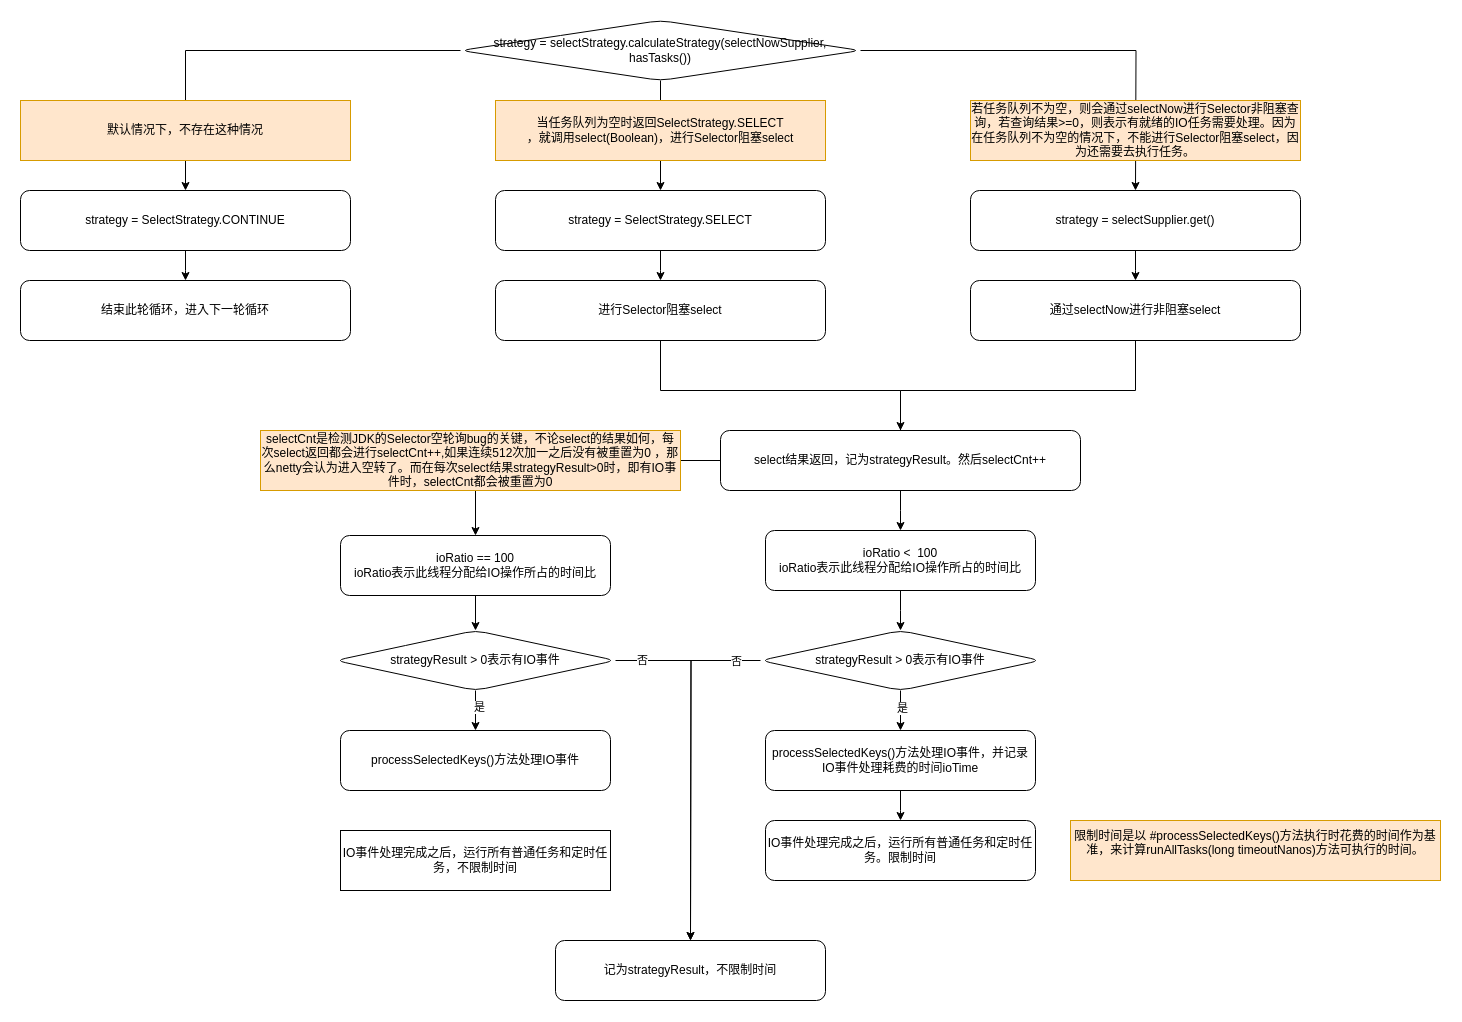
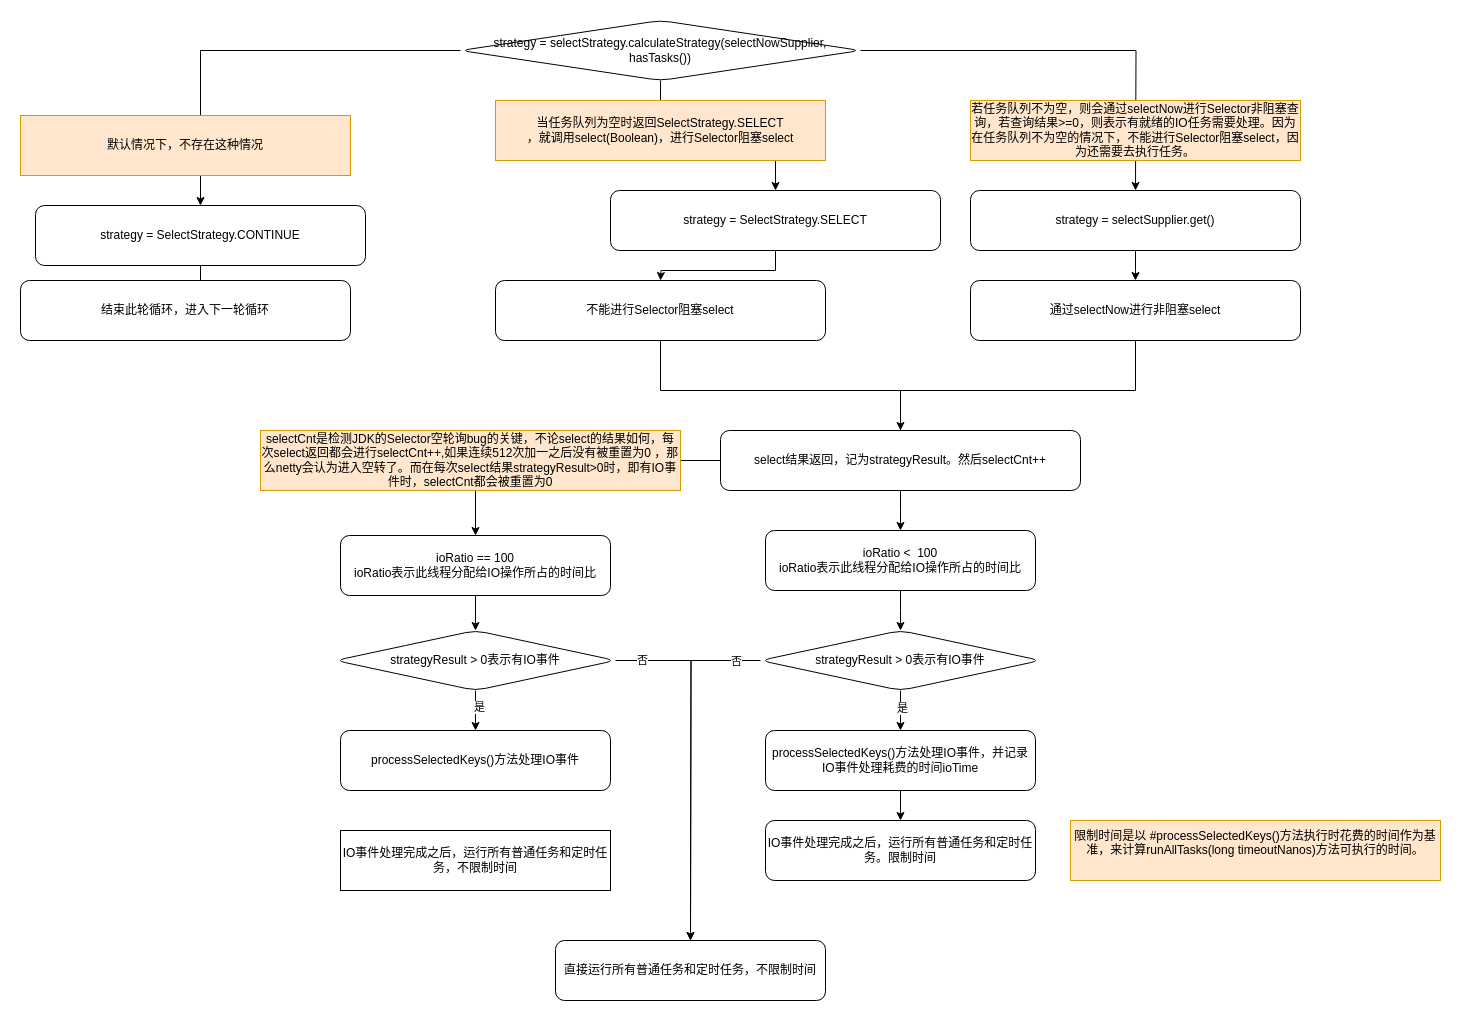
  <mxCell id="0" />
  <mxCell id="1" parent="0" />
  <mxCell id="2" value="" style="edgeStyle=orthogonalEdgeStyle;rounded=0;orthogonalLoop=1;jettySize=auto;html=1;" edge="1" parent="1" source="5" target="7"><mxGeometry relative="1" as="geometry" /></mxCell>
  <mxCell id="3" value="" style="edgeStyle=orthogonalEdgeStyle;rounded=0;orthogonalLoop=1;jettySize=auto;html=1;entryX=0.5;entryY=0;entryDx=0;entryDy=0;" edge="1" parent="1" source="5" target="11"><mxGeometry relative="1" as="geometry"><mxPoint x="660" y="100" as="targetPoint" /></mxGeometry></mxCell>
  <mxCell id="4" value="" style="edgeStyle=orthogonalEdgeStyle;rounded=0;orthogonalLoop=1;jettySize=auto;html=1;" edge="1" parent="1" source="5"><mxGeometry relative="1" as="geometry"><mxPoint x="1135" y="190" as="targetPoint" /></mxGeometry></mxCell>
  <mxCell id="5" value="strategy = selectStrategy.calculateStrategy(selectNowSupplier, hasTasks())" style="rhombus;whiteSpace=wrap;html=1;rounded=1;" vertex="1" parent="1"><mxGeometry x="460" y="20" width="400" height="60" as="geometry" /></mxCell>
  <mxCell id="6" value="" style="edgeStyle=orthogonalEdgeStyle;rounded=0;orthogonalLoop=1;jettySize=auto;html=1;" edge="1" parent="1" source="7"><mxGeometry relative="1" as="geometry"><mxPoint x="185" y="280" as="targetPoint" /></mxGeometry></mxCell>
- <mxCell id="7" value="strategy =&amp;nbsp;SelectStrategy.CONTINUE" style="whiteSpace=wrap;html=1;rounded=1;" vertex="1" parent="1"><mxGeometry x="20" y="190" width="330" height="60" as="geometry" /></mxCell>
- <mxCell id="8" value="默认情况下，不存在这种情况" style="rounded=0;whiteSpace=wrap;html=1;fillColor=#ffe6cc;strokeColor=#d79b00;" vertex="1" parent="1"><mxGeometry x="20" y="100" width="330" height="60" as="geometry" /></mxCell>
+ <mxCell id="7" value="strategy =&amp;nbsp;SelectStrategy.CONTINUE" style="whiteSpace=wrap;html=1;rounded=1;" vertex="1" parent="1"><mxGeometry x="35" y="205" width="330" height="60" as="geometry" /></mxCell>
+ <mxCell id="8" value="默认情况下，不存在这种情况" style="rounded=0;whiteSpace=wrap;html=1;fillColor=#ffe6cc;strokeColor=#d79b00;" vertex="1" parent="1"><mxGeometry x="20" y="115" width="330" height="60" as="geometry" /></mxCell>
  <mxCell id="9" value="结束此轮循环，进入下一轮循环" style="whiteSpace=wrap;html=1;rounded=1;" vertex="1" parent="1"><mxGeometry x="20" y="280" width="330" height="60" as="geometry" /></mxCell>
  <mxCell id="10" value="" style="edgeStyle=orthogonalEdgeStyle;rounded=0;orthogonalLoop=1;jettySize=auto;html=1;" edge="1" parent="1" source="11"><mxGeometry relative="1" as="geometry"><mxPoint x="660" y="280" as="targetPoint" /></mxGeometry></mxCell>
- <mxCell id="11" value="strategy =&amp;nbsp;SelectStrategy.SELECT" style="whiteSpace=wrap;html=1;rounded=1;" vertex="1" parent="1"><mxGeometry x="495" y="190" width="330" height="60" as="geometry" /></mxCell>
+ <mxCell id="11" value="strategy =&amp;nbsp;SelectStrategy.SELECT" style="whiteSpace=wrap;html=1;rounded=1;" vertex="1" parent="1"><mxGeometry x="610" y="190" width="330" height="60" as="geometry" /></mxCell>
  <mxCell id="12" value="当任务队列为空时返回SelectStrategy.SELECT&lt;br&gt;，就调用select(Boolean)，进行Selector阻塞select" style="rounded=0;whiteSpace=wrap;html=1;fillColor=#ffe6cc;strokeColor=#d79b00;" vertex="1" parent="1"><mxGeometry x="495" y="100" width="330" height="60" as="geometry" /></mxCell>
  <mxCell id="13" value="" style="edgeStyle=orthogonalEdgeStyle;rounded=0;orthogonalLoop=1;jettySize=auto;html=1;" edge="1" parent="1" source="14" target="20"><mxGeometry relative="1" as="geometry"><Array as="points"><mxPoint x="660" y="390" /><mxPoint x="900" y="390" /></Array></mxGeometry></mxCell>
- <mxCell id="14" value="进行Selector阻塞select" style="whiteSpace=wrap;html=1;rounded=1;" vertex="1" parent="1"><mxGeometry x="495" y="280" width="330" height="60" as="geometry" /></mxCell>
+ <mxCell id="14" value="不能进行Selector阻塞select" style="whiteSpace=wrap;html=1;rounded=1;" vertex="1" parent="1"><mxGeometry x="495" y="280" width="330" height="60" as="geometry" /></mxCell>
  <mxCell id="15" value="" style="edgeStyle=orthogonalEdgeStyle;rounded=0;orthogonalLoop=1;jettySize=auto;html=1;" edge="1" parent="1" source="16"><mxGeometry relative="1" as="geometry"><mxPoint x="1135" y="280" as="targetPoint" /></mxGeometry></mxCell>
  <mxCell id="16" value="strategy =&amp;nbsp;selectSupplier.get()" style="whiteSpace=wrap;html=1;rounded=1;" vertex="1" parent="1"><mxGeometry x="970" y="190" width="330" height="60" as="geometry" /></mxCell>
  <mxCell id="17" value="若任务队列不为空，则会通过selectNow进行Selector非阻塞查询，若查询结果&amp;gt;=0，则表示有就绪的IO任务需要处理。因为在任务队列不为空的情况下，不能进行Selector阻塞select，因为还需要去执行任务。" style="rounded=0;whiteSpace=wrap;html=1;fillColor=#ffe6cc;strokeColor=#d79b00;" vertex="1" parent="1"><mxGeometry x="970" y="100" width="330" height="60" as="geometry" /></mxCell>
  <mxCell id="18" value="" style="edgeStyle=orthogonalEdgeStyle;rounded=0;orthogonalLoop=1;jettySize=auto;html=1;endArrow=none;" edge="1" parent="1" source="19" target="23"><mxGeometry relative="1" as="geometry"><Array as="points"><mxPoint x="1135" y="390" /><mxPoint x="900" y="390" /></Array></mxGeometry></mxCell>
  <mxCell id="19" value="通过selectNow进行非阻塞select" style="whiteSpace=wrap;html=1;rounded=1;" vertex="1" parent="1"><mxGeometry x="970" y="280" width="330" height="60" as="geometry" /></mxCell>
  <mxCell id="20" value="" style="whiteSpace=wrap;html=1;rounded=1;" vertex="1" parent="1"><mxGeometry x="840" y="430" width="120" height="60" as="geometry" /></mxCell>
  <mxCell id="21" value="" style="edgeStyle=orthogonalEdgeStyle;rounded=0;orthogonalLoop=1;jettySize=auto;html=1;" edge="1" parent="1" source="23" target="26"><mxGeometry relative="1" as="geometry" /></mxCell>
  <mxCell id="22" value="" style="edgeStyle=orthogonalEdgeStyle;rounded=0;orthogonalLoop=1;jettySize=auto;html=1;" edge="1" parent="1" source="23"><mxGeometry relative="1" as="geometry"><mxPoint x="900" y="530" as="targetPoint" /></mxGeometry></mxCell>
  <mxCell id="23" value="select结果返回，记为strategyResult。然后selectCnt++" style="whiteSpace=wrap;html=1;rounded=1;" vertex="1" parent="1"><mxGeometry x="720" y="430" width="360" height="60" as="geometry" /></mxCell>
  <mxCell id="24" value="selectCnt是检测JDK的Selector空轮询bug的关键，不论select的结果如何，每次select返回都会进行selectCnt++,如果连续512次加一之后没有被重置为0 ，那么netty会认为进入空转了。而在每次select结果strategyResult&amp;gt;0时，即有IO事件时，selectCnt都会被重置为0" style="rounded=0;whiteSpace=wrap;html=1;fillColor=#ffe6cc;strokeColor=#d79b00;" vertex="1" parent="1"><mxGeometry x="260" y="430" width="420" height="60" as="geometry" /></mxCell>
  <mxCell id="25" value="" style="edgeStyle=orthogonalEdgeStyle;rounded=0;orthogonalLoop=1;jettySize=auto;html=1;" edge="1" parent="1" source="26" target="31"><mxGeometry relative="1" as="geometry" /></mxCell>
  <mxCell id="26" value="ioRatio == 100&lt;br&gt;ioRatio表示此线程分配给IO操作所占的时间比" style="whiteSpace=wrap;html=1;rounded=1;" vertex="1" parent="1"><mxGeometry x="340" y="535" width="270" height="60" as="geometry" /></mxCell>
  <mxCell id="27" value="" style="edgeStyle=orthogonalEdgeStyle;rounded=0;orthogonalLoop=1;jettySize=auto;html=1;" edge="1" parent="1" source="31"><mxGeometry relative="1" as="geometry"><mxPoint x="475" y="730" as="targetPoint" /></mxGeometry></mxCell>
  <mxCell id="28" value="是" style="edgeLabel;html=1;align=center;verticalAlign=middle;resizable=0;points=[];" vertex="1" connectable="0" parent="27"><mxGeometry x="-0.217" y="3" relative="1" as="geometry"><mxPoint as="offset" /></mxGeometry></mxCell>
  <mxCell id="29" value="" style="edgeStyle=orthogonalEdgeStyle;rounded=0;orthogonalLoop=1;jettySize=auto;html=1;" edge="1" parent="1" source="31"><mxGeometry relative="1" as="geometry"><mxPoint x="690" y="940" as="targetPoint" /></mxGeometry></mxCell>
  <mxCell id="30" value="否" style="edgeLabel;html=1;align=center;verticalAlign=middle;resizable=0;points=[];" vertex="1" connectable="0" parent="29"><mxGeometry x="-0.855" y="1" relative="1" as="geometry"><mxPoint as="offset" /></mxGeometry></mxCell>
  <mxCell id="31" value="&lt;span&gt;strategyResult &amp;gt; 0表示有IO事件&lt;/span&gt;" style="rhombus;whiteSpace=wrap;html=1;rounded=1;" vertex="1" parent="1"><mxGeometry x="335" y="630" width="280" height="60" as="geometry" /></mxCell>
  <mxCell id="32" value="processSelectedKeys()方法处理IO事件" style="whiteSpace=wrap;html=1;rounded=1;" vertex="1" parent="1"><mxGeometry x="340" y="730" width="270" height="60" as="geometry" /></mxCell>
  <mxCell id="33" value="IO事件处理完成之后，运行所有普通任务和定时任务，不限制时间" style="whiteSpace=wrap;html=1;rounded=0;" vertex="1" parent="1"><mxGeometry x="340" y="830" width="270" height="60" as="geometry" /></mxCell>
  <mxCell id="34" value="" style="edgeStyle=orthogonalEdgeStyle;rounded=0;orthogonalLoop=1;jettySize=auto;html=1;" edge="1" parent="1" source="35"><mxGeometry relative="1" as="geometry"><mxPoint x="900" y="630" as="targetPoint" /></mxGeometry></mxCell>
  <mxCell id="35" value="ioRatio &amp;lt;&amp;nbsp; 100&lt;br&gt;ioRatio表示此线程分配给IO操作所占的时间比" style="whiteSpace=wrap;html=1;rounded=1;" vertex="1" parent="1"><mxGeometry x="765" y="530" width="270" height="60" as="geometry" /></mxCell>
  <mxCell id="36" value="" style="edgeStyle=orthogonalEdgeStyle;rounded=0;orthogonalLoop=1;jettySize=auto;html=1;" edge="1" parent="1" source="40" target="42"><mxGeometry relative="1" as="geometry" /></mxCell>
  <mxCell id="37" value="是" style="edgeLabel;html=1;align=center;verticalAlign=middle;resizable=0;points=[];" vertex="1" connectable="0" parent="36"><mxGeometry x="-0.133" y="1" relative="1" as="geometry"><mxPoint as="offset" /></mxGeometry></mxCell>
  <mxCell id="38" value="" style="edgeStyle=orthogonalEdgeStyle;rounded=0;orthogonalLoop=1;jettySize=auto;html=1;" edge="1" parent="1" source="40"><mxGeometry relative="1" as="geometry"><mxPoint x="690" y="940" as="targetPoint" /></mxGeometry></mxCell>
  <mxCell id="39" value="否" style="edgeLabel;html=1;align=center;verticalAlign=middle;resizable=0;points=[];" vertex="1" connectable="0" parent="38"><mxGeometry x="-0.857" relative="1" as="geometry"><mxPoint as="offset" /></mxGeometry></mxCell>
  <mxCell id="40" value="&lt;span&gt;strategyResult &amp;gt; 0表示有IO事件&lt;/span&gt;" style="rhombus;whiteSpace=wrap;html=1;rounded=1;" vertex="1" parent="1"><mxGeometry x="760" y="630" width="280" height="60" as="geometry" /></mxCell>
  <mxCell id="41" value="" style="edgeStyle=orthogonalEdgeStyle;rounded=0;orthogonalLoop=1;jettySize=auto;html=1;" edge="1" parent="1" source="42"><mxGeometry relative="1" as="geometry"><mxPoint x="900" y="820" as="targetPoint" /></mxGeometry></mxCell>
  <mxCell id="42" value="processSelectedKeys()方法处理IO事件，并记录IO事件处理耗费的时间ioTime" style="whiteSpace=wrap;html=1;rounded=1;" vertex="1" parent="1"><mxGeometry x="765" y="730" width="270" height="60" as="geometry" /></mxCell>
  <mxCell id="43" value="IO事件处理完成之后，运行所有普通任务和定时任务。限制时间" style="whiteSpace=wrap;html=1;rounded=1;" vertex="1" parent="1"><mxGeometry x="765" y="820" width="270" height="60" as="geometry" /></mxCell>
  <mxCell id="44" value="&lt;div&gt;限制时间是以 #processSelectedKeys()方法执行时花费的时间作为基准，来计算runAllTasks(long timeoutNanos)方法可执行的时间。&lt;/div&gt;&lt;div&gt;&lt;br&gt;&lt;/div&gt;" style="rounded=0;whiteSpace=wrap;html=1;fillColor=#ffe6cc;strokeColor=#d79b00;" vertex="1" parent="1"><mxGeometry x="1070" y="820" width="370" height="60" as="geometry" /></mxCell>
- <mxCell id="45" value="记为strategyResult，不限制时间" style="whiteSpace=wrap;html=1;rounded=1;" vertex="1" parent="1"><mxGeometry x="555" y="940" width="270" height="60" as="geometry" /></mxCell>
+ <mxCell id="45" value="直接运行所有普通任务和定时任务，不限制时间" style="whiteSpace=wrap;html=1;rounded=1;" vertex="1" parent="1"><mxGeometry x="555" y="940" width="270" height="60" as="geometry" /></mxCell>
